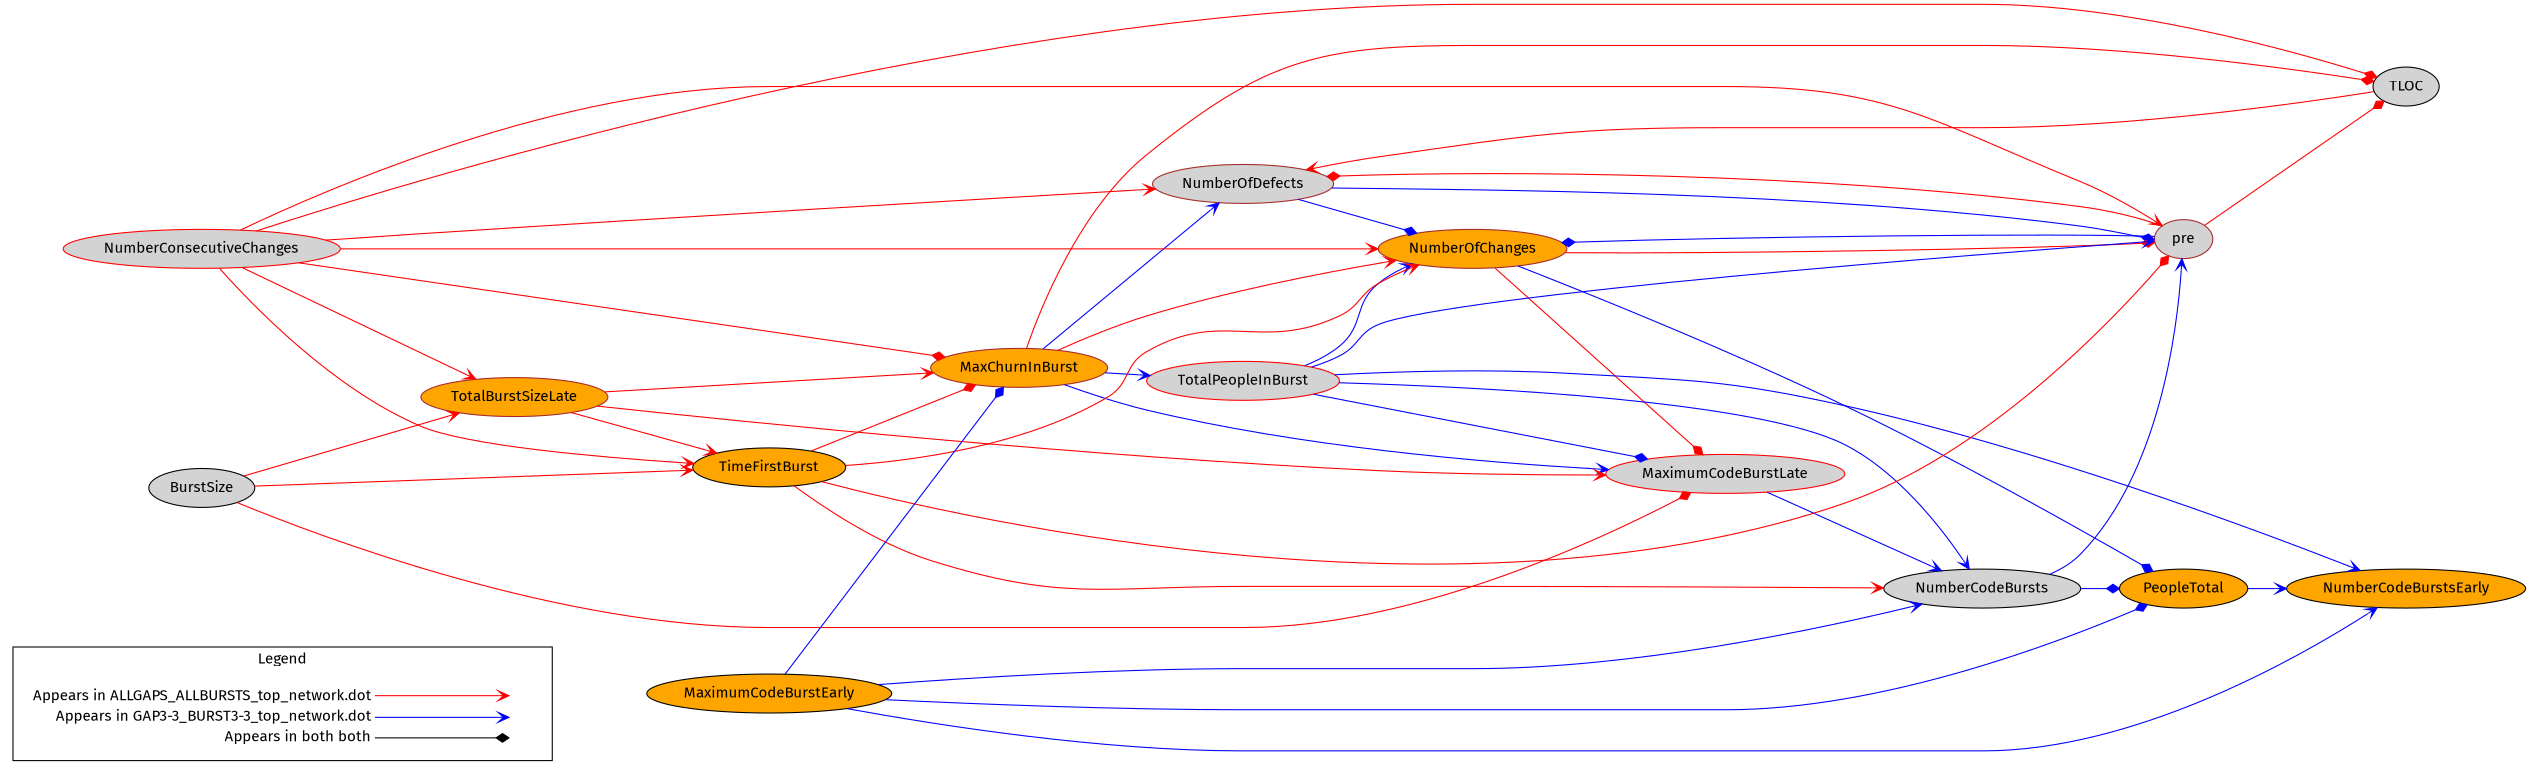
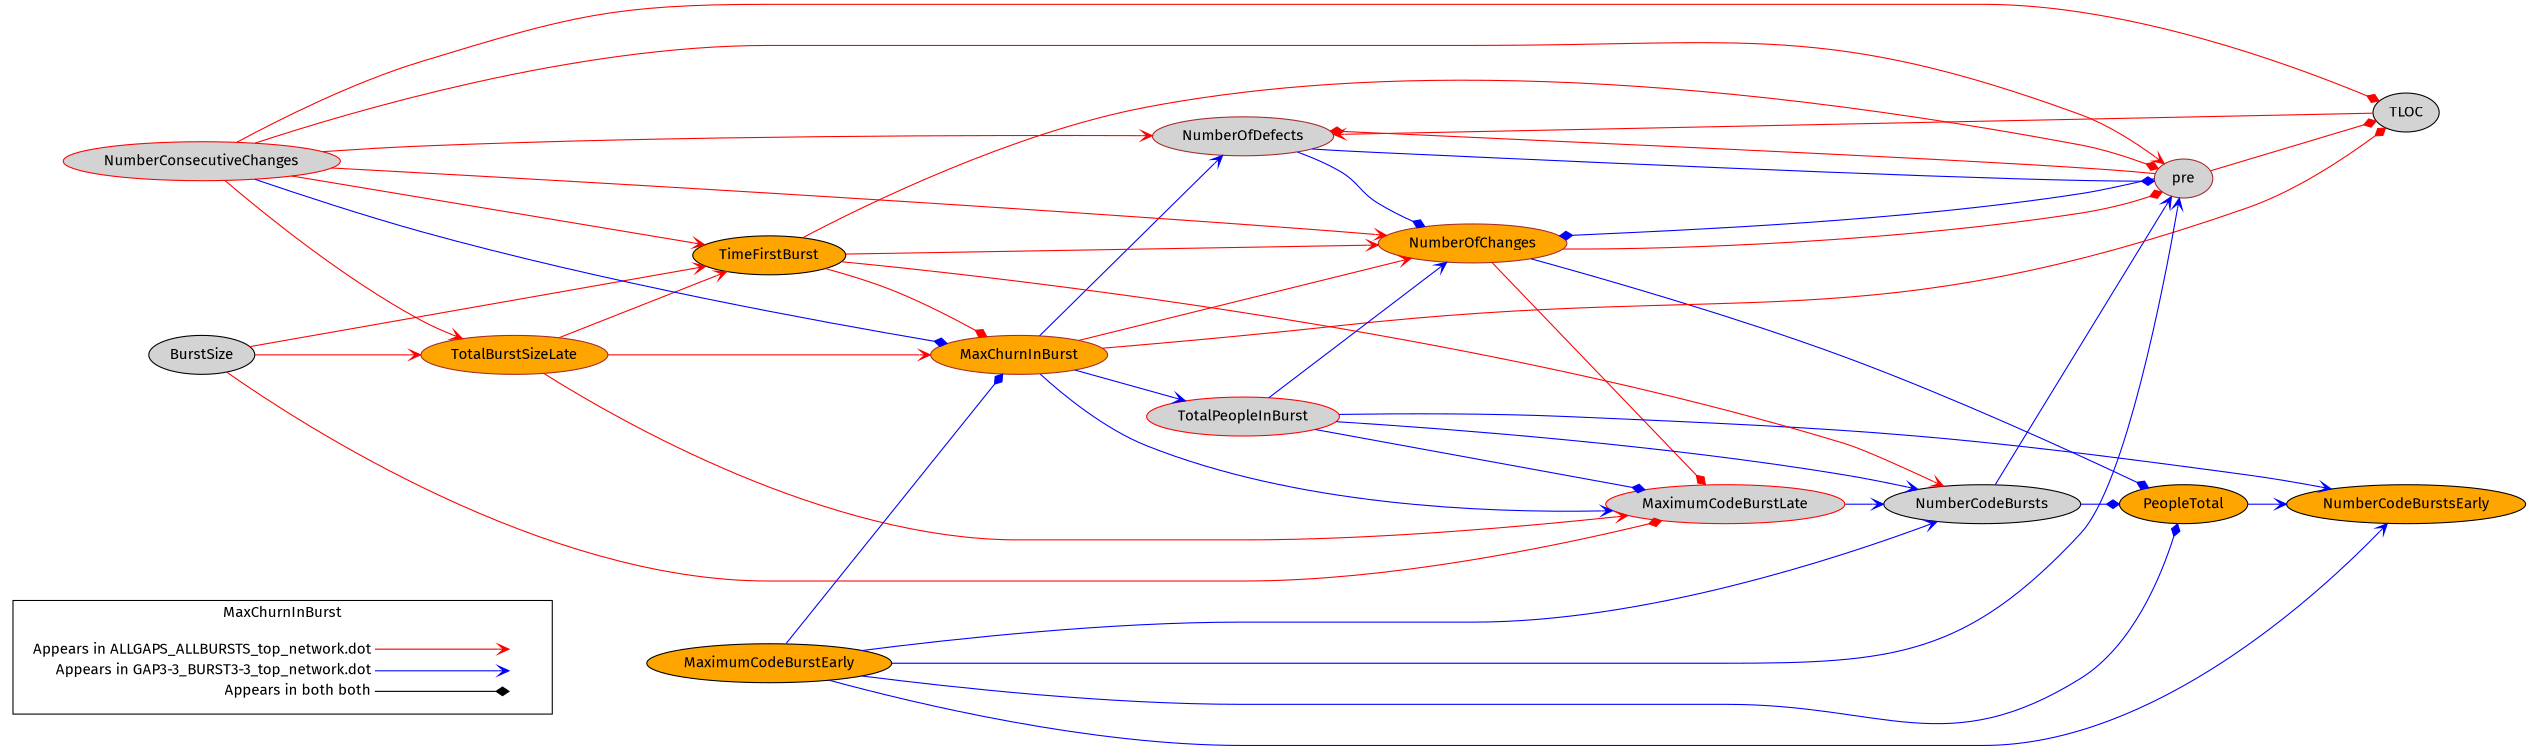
  digraph {
    fontname="Fira Sans"
    rankdir=LR
    node [fontname="Fira Sans" color=black fillcolor=lightgrey style=filled]
    edge [arrowhead=vee color=red fontname="Fira Sans"]
    n1 [label=<<table border="0" cellpadding="2" cellspacing="0" cellborder="0">       <tr><td align="right" port="i1">Appears in ALLGAPS_ALLBURSTS_top_network.dot</td></tr>       <tr><td align="right" port="i2">Appears in GAP3-3_BURST3-3_top_network.dot</td></tr>       <tr><td align="right" port="i3">Appears in both both</td></tr>       </table>> shape=plaintext color="" fillcolor="" style=""]
    n2 [label=<<table border="0" cellpadding="2" cellspacing="0" cellborder="0">       <tr><td port="i1">&nbsp;</td></tr>       <tr><td port="i2">&nbsp;</td></tr>       <tr><td port="i3">&nbsp;</td></tr>       </table>> shape=plaintext color="" fillcolor="" style=""]
    NumberOfDefects [color=brown]
    TLOC
    NumberOfChanges [color=brown fillcolor=orange]
    pre [color=brown]
    MaximumCodeBurstLate [color=red]
    PeopleTotal [fillcolor=orange]
    NumberCodeBursts
    NumberCodeBurstsEarly [fillcolor=orange]
    MaxChurnInBurst [color=brown fillcolor=orange]
    TotalPeopleInBurst [color=red]
    BurstSize
    TotalBurstSizeLate [color=brown fillcolor=orange]
    TimeFirstBurst [fillcolor=orange]
    NumberConsecutiveChanges [color=red]
    MaximumCodeBurstEarly [fillcolor=orange]
    subgraph cluster_1 {
-     label=Legend
+     label=MaxChurnInBurst
      n1
      n2
    }
    n1 -> n2 [headport="i1:w" tailport="i1:e"]
    n1 -> n2 [color=blue headport="i2:w" tailport="i2:e"]
    n1 -> n2 [arrowhead=diamond color=black headport="i3:w" tailport="i3:e"]
    NumberOfDefects -> NumberOfChanges [arrowhead=diamond color=blue]
    NumberOfDefects -> pre [arrowhead=diamond color=blue]
    TLOC -> NumberOfDefects
    NumberOfChanges -> pre [arrowhead=diamond]
    NumberOfChanges -> MaximumCodeBurstLate [arrowhead=diamond]
    NumberOfChanges -> PeopleTotal [arrowhead=diamond color=blue]
    pre -> NumberOfDefects [arrowhead=diamond]
    pre -> TLOC [arrowhead=diamond]
    pre -> NumberOfChanges [arrowhead=diamond color=blue]
    MaximumCodeBurstLate -> NumberCodeBursts [color=blue]
    PeopleTotal -> NumberCodeBurstsEarly [color=blue]
    NumberCodeBursts -> pre [color=blue]
    NumberCodeBursts -> PeopleTotal [arrowhead=diamond color=blue]
    MaxChurnInBurst -> NumberOfDefects [color=blue]
    MaxChurnInBurst -> TLOC [arrowhead=diamond]
    MaxChurnInBurst -> NumberOfChanges
    MaxChurnInBurst -> MaximumCodeBurstLate [color=blue]
    MaxChurnInBurst -> TotalPeopleInBurst [color=blue]
    TotalPeopleInBurst -> NumberOfChanges [color=blue]
    TotalPeopleInBurst -> MaximumCodeBurstLate [arrowhead=diamond color=blue]
    TotalPeopleInBurst -> NumberCodeBursts [color=blue]
    TotalPeopleInBurst -> NumberCodeBurstsEarly [color=blue]
    BurstSize -> MaximumCodeBurstLate [arrowhead=diamond]
    BurstSize -> TotalBurstSizeLate
    BurstSize -> TimeFirstBurst
    TotalBurstSizeLate -> MaximumCodeBurstLate
    TotalBurstSizeLate -> MaxChurnInBurst
    TotalBurstSizeLate -> TimeFirstBurst
    TimeFirstBurst -> NumberOfChanges
    TimeFirstBurst -> pre [arrowhead=diamond]
    TimeFirstBurst -> NumberCodeBursts
    TimeFirstBurst -> MaxChurnInBurst [arrowhead=diamond]
    NumberConsecutiveChanges -> NumberOfDefects
    NumberConsecutiveChanges -> TLOC [arrowhead=diamond]
    NumberConsecutiveChanges -> NumberOfChanges
    NumberConsecutiveChanges -> pre
-   NumberConsecutiveChanges -> MaxChurnInBurst [arrowhead=diamond]
+   NumberConsecutiveChanges -> MaxChurnInBurst [arrowhead=diamond color=blue]
    NumberConsecutiveChanges -> TotalBurstSizeLate
    NumberConsecutiveChanges -> TimeFirstBurst
-   TotalPeopleInBurst -> pre [color=blue]
+   MaximumCodeBurstEarly -> pre [color=blue]
    MaximumCodeBurstEarly -> PeopleTotal [arrowhead=diamond color=blue]
    MaximumCodeBurstEarly -> NumberCodeBursts [color=blue]
    MaximumCodeBurstEarly -> NumberCodeBurstsEarly [color=blue]
    MaximumCodeBurstEarly -> MaxChurnInBurst [arrowhead=diamond color=blue]
  }
